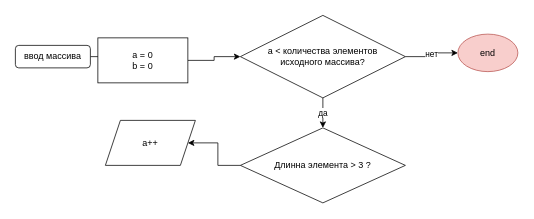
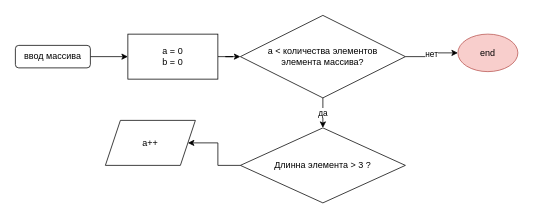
  <mxCell id="0" />
  <mxCell id="1" parent="0" />
  <mxCell id="2" style="edgeStyle=orthogonalEdgeStyle;rounded=0;orthogonalLoop=1;jettySize=auto;html=1;entryX=0;entryY=0.5;entryDx=0;entryDy=0;" edge="1" parent="1" source="3" target="5"><mxGeometry relative="1" as="geometry" /></mxCell>
  <mxCell id="3" value="ввод массива" style="whiteSpace=wrap;html=1;rounded=1;" vertex="1" parent="1"><mxGeometry x="20" y="60" width="100" height="30" as="geometry" /></mxCell>
  <mxCell id="4" style="edgeStyle=orthogonalEdgeStyle;rounded=0;orthogonalLoop=1;jettySize=auto;html=1;entryX=0;entryY=0.5;entryDx=0;entryDy=0;" edge="1" parent="1" source="5" target="8"><mxGeometry relative="1" as="geometry" /></mxCell>
- <mxCell id="5" value="а = 0&lt;br&gt;b = 0" style="rounded=0;whiteSpace=wrap;html=1;" vertex="1" parent="1"><mxGeometry x="130" y="50" width="120" height="60" as="geometry" /></mxCell>
+ <mxCell id="5" value="а = 0&lt;br&gt;b = 0" style="rounded=0;whiteSpace=wrap;html=1;" vertex="1" parent="1"><mxGeometry x="170" y="45" width="120" height="60" as="geometry" /></mxCell>
  <mxCell id="6" value="нет" style="edgeStyle=orthogonalEdgeStyle;rounded=0;orthogonalLoop=1;jettySize=auto;html=1;" edge="1" parent="1" source="8" target="9"><mxGeometry relative="1" as="geometry" /></mxCell>
  <mxCell id="7" value="да" style="edgeStyle=orthogonalEdgeStyle;rounded=0;orthogonalLoop=1;jettySize=auto;html=1;" edge="1" parent="1" source="8" target="11"><mxGeometry relative="1" as="geometry" /></mxCell>
- <mxCell id="8" value="а &amp;lt; количества элементов&lt;br&gt;исходного массива?" style="rhombus;whiteSpace=wrap;html=1;" vertex="1" parent="1"><mxGeometry x="320" y="20" width="220" height="110" as="geometry" /></mxCell>
+ <mxCell id="8" value="а &amp;lt; количества элементов&lt;br&gt;элемента массива?" style="rhombus;whiteSpace=wrap;html=1;" vertex="1" parent="1"><mxGeometry x="320" y="20" width="220" height="110" as="geometry" /></mxCell>
  <mxCell id="9" value="end" style="ellipse;whiteSpace=wrap;html=1;fillColor=#f8cecc;strokeColor=#b85450;" vertex="1" parent="1"><mxGeometry x="610" y="45" width="80" height="50" as="geometry" /></mxCell>
  <mxCell id="10" style="edgeStyle=orthogonalEdgeStyle;rounded=0;orthogonalLoop=1;jettySize=auto;html=1;entryX=1;entryY=0.5;entryDx=0;entryDy=0;" edge="1" parent="1" source="11" target="12"><mxGeometry relative="1" as="geometry" /></mxCell>
  <mxCell id="11" value="Длинна элемента &amp;gt; 3 ?" style="rhombus;whiteSpace=wrap;html=1;labelBackgroundColor=#FFFFFF;" vertex="1" parent="1"><mxGeometry x="320" y="170" width="220" height="100" as="geometry" /></mxCell>
  <mxCell id="12" value="а++" style="shape=parallelogram;perimeter=parallelogramPerimeter;whiteSpace=wrap;html=1;fixedSize=1;labelBackgroundColor=#FFFFFF;" vertex="1" parent="1"><mxGeometry x="140" y="160" width="120" height="60" as="geometry" /></mxCell>
